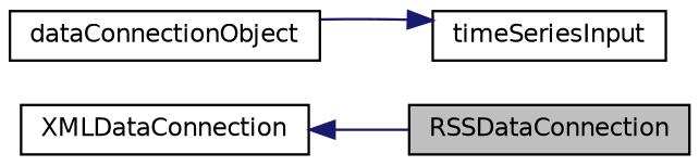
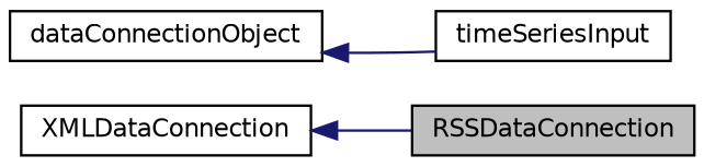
  digraph {
    rankdir=LR
    node [color=black fillcolor=white fontname=Helvetica fontsize=10 shape=record style=filled]
    edge [color=midnightblue dir=back fontname=Helvetica fontsize=10 labelfontname=Helvetica labelfontsize=10 style=solid]
    n1 [fillcolor=grey75 fontcolor=black height=0.2 label=RSSDataConnection width=0.4]
    n2 [height=0.2 label=XMLDataConnection width=0.4]
    n3 [height=0.2 label=dataConnectionObject width=0.4]
    n4 [height=0.2 label=timeSeriesInput width=0.4]
    n2 -> n1
-   n4 -> n3
+   n3 -> n4
  }
